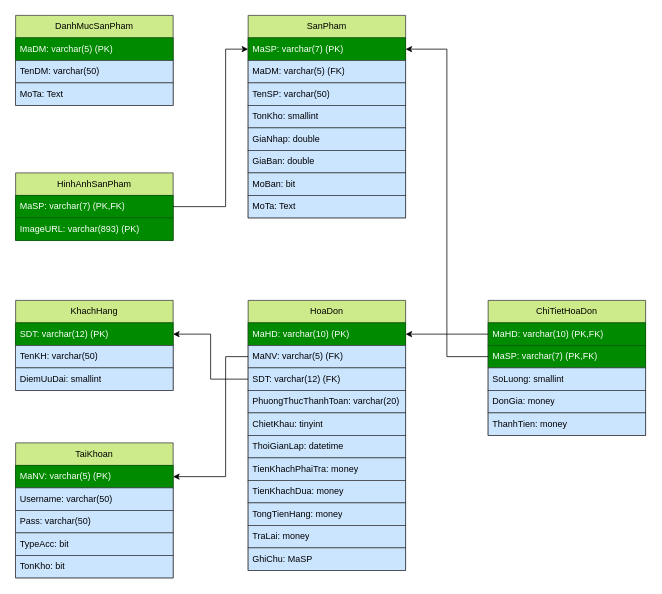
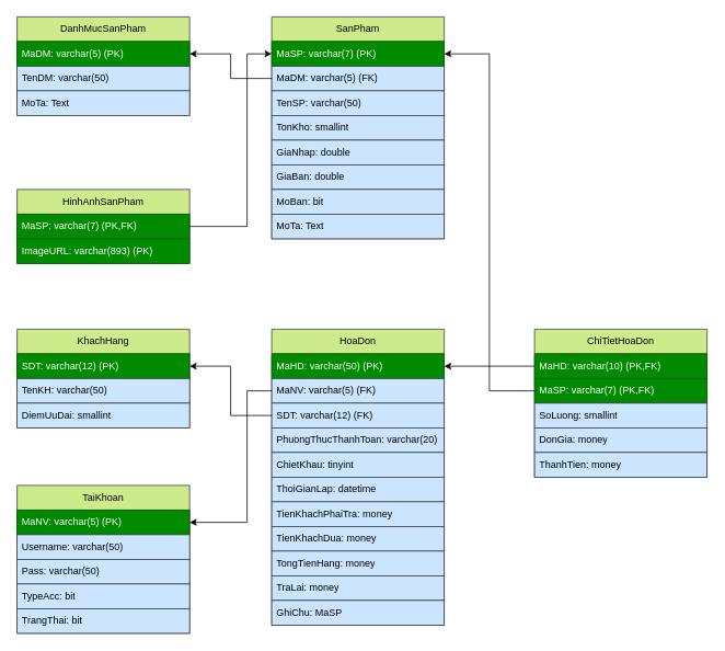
  <mxCell id="0" />
  <mxCell id="1" parent="0" />
  <mxCell id="2" value="HoaDon" style="swimlane;fontStyle=0;childLayout=stackLayout;horizontal=1;startSize=30;horizontalStack=0;resizeParent=1;resizeParentMax=0;resizeLast=0;collapsible=1;marginBottom=0;whiteSpace=wrap;html=1;fillColor=#cdeb8b;strokeColor=#36393d;" parent="1" vertex="1"><mxGeometry x="330" y="400" width="210" height="360" as="geometry" /></mxCell>
- <mxCell id="3" value="MaHD: varchar(10) (PK)" style="text;strokeColor=#005700;fillColor=#008a00;align=left;verticalAlign=middle;spacingLeft=4;spacingRight=4;overflow=hidden;points=[[0,0.5],[1,0.5]];portConstraint=eastwest;rotatable=0;whiteSpace=wrap;html=1;fontColor=#ffffff;" parent="2" vertex="1"><mxGeometry y="30" width="210" height="30" as="geometry" /></mxCell>
+ <mxCell id="3" value="MaHD: varchar(50) (PK)" style="text;strokeColor=#005700;fillColor=#008a00;align=left;verticalAlign=middle;spacingLeft=4;spacingRight=4;overflow=hidden;points=[[0,0.5],[1,0.5]];portConstraint=eastwest;rotatable=0;whiteSpace=wrap;html=1;fontColor=#ffffff;" parent="2" vertex="1"><mxGeometry y="30" width="210" height="30" as="geometry" /></mxCell>
  <mxCell id="4" value="MaNV: varchar(5) (FK)" style="text;strokeColor=#36393d;fillColor=#cce5ff;align=left;verticalAlign=middle;spacingLeft=4;spacingRight=4;overflow=hidden;points=[[0,0.5],[1,0.5]];portConstraint=eastwest;rotatable=0;whiteSpace=wrap;html=1;" parent="2" vertex="1"><mxGeometry y="60" width="210" height="30" as="geometry" /></mxCell>
  <mxCell id="5" value="SDT: varchar(12) (FK)" style="text;strokeColor=#36393d;fillColor=#cce5ff;align=left;verticalAlign=middle;spacingLeft=4;spacingRight=4;overflow=hidden;points=[[0,0.5],[1,0.5]];portConstraint=eastwest;rotatable=0;whiteSpace=wrap;html=1;" parent="2" vertex="1"><mxGeometry y="90" width="210" height="30" as="geometry" /></mxCell>
  <mxCell id="6" value="PhuongThucThanhToan: varchar(20)" style="text;strokeColor=#36393d;fillColor=#cce5ff;align=left;verticalAlign=middle;spacingLeft=4;spacingRight=4;overflow=hidden;points=[[0,0.5],[1,0.5]];portConstraint=eastwest;rotatable=0;whiteSpace=wrap;html=1;" parent="2" vertex="1"><mxGeometry y="120" width="210" height="30" as="geometry" /></mxCell>
  <mxCell id="7" value="ChietKhau: tinyint" style="text;strokeColor=#36393d;fillColor=#cce5ff;align=left;verticalAlign=middle;spacingLeft=4;spacingRight=4;overflow=hidden;points=[[0,0.5],[1,0.5]];portConstraint=eastwest;rotatable=0;whiteSpace=wrap;html=1;" parent="2" vertex="1"><mxGeometry y="150" width="210" height="30" as="geometry" /></mxCell>
  <mxCell id="8" value="ThoiGianLap: datetime" style="text;strokeColor=#36393d;fillColor=#cce5ff;align=left;verticalAlign=middle;spacingLeft=4;spacingRight=4;overflow=hidden;points=[[0,0.5],[1,0.5]];portConstraint=eastwest;rotatable=0;whiteSpace=wrap;html=1;" parent="2" vertex="1"><mxGeometry y="180" width="210" height="30" as="geometry" /></mxCell>
  <mxCell id="9" value="TienKhachPhaiTra: money" style="text;strokeColor=#36393d;fillColor=#cce5ff;align=left;verticalAlign=middle;spacingLeft=4;spacingRight=4;overflow=hidden;points=[[0,0.5],[1,0.5]];portConstraint=eastwest;rotatable=0;whiteSpace=wrap;html=1;" parent="2" vertex="1"><mxGeometry y="210" width="210" height="30" as="geometry" /></mxCell>
  <mxCell id="10" value="TienKhachDua: money" style="text;strokeColor=#36393d;fillColor=#cce5ff;align=left;verticalAlign=middle;spacingLeft=4;spacingRight=4;overflow=hidden;points=[[0,0.5],[1,0.5]];portConstraint=eastwest;rotatable=0;whiteSpace=wrap;html=1;" parent="2" vertex="1"><mxGeometry y="240" width="210" height="30" as="geometry" /></mxCell>
  <mxCell id="11" value="TongTienHang: money" style="text;strokeColor=#36393d;fillColor=#cce5ff;align=left;verticalAlign=middle;spacingLeft=4;spacingRight=4;overflow=hidden;points=[[0,0.5],[1,0.5]];portConstraint=eastwest;rotatable=0;whiteSpace=wrap;html=1;" parent="2" vertex="1"><mxGeometry y="270" width="210" height="30" as="geometry" /></mxCell>
  <mxCell id="12" value="TraLai: money" style="text;strokeColor=#36393d;fillColor=#cce5ff;align=left;verticalAlign=middle;spacingLeft=4;spacingRight=4;overflow=hidden;points=[[0,0.5],[1,0.5]];portConstraint=eastwest;rotatable=0;whiteSpace=wrap;html=1;" parent="2" vertex="1"><mxGeometry y="300" width="210" height="30" as="geometry" /></mxCell>
  <mxCell id="13" value="GhiChu: MaSP" style="text;strokeColor=#36393d;fillColor=#cce5ff;align=left;verticalAlign=middle;spacingLeft=4;spacingRight=4;overflow=hidden;points=[[0,0.5],[1,0.5]];portConstraint=eastwest;rotatable=0;whiteSpace=wrap;html=1;" vertex="1" parent="2"><mxGeometry y="330" width="210" height="30" as="geometry" /></mxCell>
  <mxCell id="14" value="ChiTietHoaDon" style="swimlane;fontStyle=0;childLayout=stackLayout;horizontal=1;startSize=30;horizontalStack=0;resizeParent=1;resizeParentMax=0;resizeLast=0;collapsible=1;marginBottom=0;whiteSpace=wrap;html=1;fillColor=#cdeb8b;strokeColor=#36393d;" parent="1" vertex="1"><mxGeometry x="650" y="400" width="210" height="180" as="geometry" /></mxCell>
  <mxCell id="15" value="MaHD: varchar(10) (PK,FK)" style="text;strokeColor=#005700;fillColor=#008a00;align=left;verticalAlign=middle;spacingLeft=4;spacingRight=4;overflow=hidden;points=[[0,0.5],[1,0.5]];portConstraint=eastwest;rotatable=0;whiteSpace=wrap;html=1;fontColor=#ffffff;" parent="14" vertex="1"><mxGeometry y="30" width="210" height="30" as="geometry" /></mxCell>
  <mxCell id="16" value="MaSP: varchar(7) (PK,FK)" style="text;strokeColor=#005700;fillColor=#008a00;align=left;verticalAlign=middle;spacingLeft=4;spacingRight=4;overflow=hidden;points=[[0,0.5],[1,0.5]];portConstraint=eastwest;rotatable=0;whiteSpace=wrap;html=1;fontColor=#ffffff;" parent="14" vertex="1"><mxGeometry y="60" width="210" height="30" as="geometry" /></mxCell>
  <mxCell id="17" value="SoLuong: smallint" style="text;strokeColor=#36393d;fillColor=#cce5ff;align=left;verticalAlign=middle;spacingLeft=4;spacingRight=4;overflow=hidden;points=[[0,0.5],[1,0.5]];portConstraint=eastwest;rotatable=0;whiteSpace=wrap;html=1;" parent="14" vertex="1"><mxGeometry y="90" width="210" height="30" as="geometry" /></mxCell>
  <mxCell id="18" value="DonGia: money" style="text;strokeColor=#36393d;fillColor=#cce5ff;align=left;verticalAlign=middle;spacingLeft=4;spacingRight=4;overflow=hidden;points=[[0,0.5],[1,0.5]];portConstraint=eastwest;rotatable=0;whiteSpace=wrap;html=1;" parent="14" vertex="1"><mxGeometry y="120" width="210" height="30" as="geometry" /></mxCell>
  <mxCell id="19" value="ThanhTien: money" style="text;strokeColor=#36393d;fillColor=#cce5ff;align=left;verticalAlign=middle;spacingLeft=4;spacingRight=4;overflow=hidden;points=[[0,0.5],[1,0.5]];portConstraint=eastwest;rotatable=0;whiteSpace=wrap;html=1;" parent="14" vertex="1"><mxGeometry y="150" width="210" height="30" as="geometry" /></mxCell>
  <mxCell id="20" style="edgeStyle=orthogonalEdgeStyle;rounded=0;orthogonalLoop=1;jettySize=auto;html=1;exitX=0;exitY=0.5;exitDx=0;exitDy=0;entryX=1;entryY=0.5;entryDx=0;entryDy=0;" parent="1" source="15" target="3" edge="1"><mxGeometry relative="1" as="geometry" /></mxCell>
  <mxCell id="21" value="KhachHang" style="swimlane;fontStyle=0;childLayout=stackLayout;horizontal=1;startSize=30;horizontalStack=0;resizeParent=1;resizeParentMax=0;resizeLast=0;collapsible=1;marginBottom=0;whiteSpace=wrap;html=1;fillColor=#cdeb8b;strokeColor=#36393d;" parent="1" vertex="1"><mxGeometry y="400" width="210" height="120" as="geometry" x="20" /></mxCell>
  <mxCell id="22" value="SDT: varchar(12) (PK)" style="text;strokeColor=#005700;fillColor=#008a00;align=left;verticalAlign=middle;spacingLeft=4;spacingRight=4;overflow=hidden;points=[[0,0.5],[1,0.5]];portConstraint=eastwest;rotatable=0;whiteSpace=wrap;html=1;fontColor=#ffffff;" parent="21" vertex="1"><mxGeometry y="30" width="210" height="30" as="geometry" /></mxCell>
  <mxCell id="23" value="TenKH: varchar(50)" style="text;strokeColor=#36393d;fillColor=#cce5ff;align=left;verticalAlign=middle;spacingLeft=4;spacingRight=4;overflow=hidden;points=[[0,0.5],[1,0.5]];portConstraint=eastwest;rotatable=0;whiteSpace=wrap;html=1;" parent="21" vertex="1"><mxGeometry y="60" width="210" height="30" as="geometry" /></mxCell>
  <mxCell id="24" value="DiemUuDai: smallint" style="text;strokeColor=#36393d;fillColor=#cce5ff;align=left;verticalAlign=middle;spacingLeft=4;spacingRight=4;overflow=hidden;points=[[0,0.5],[1,0.5]];portConstraint=eastwest;rotatable=0;whiteSpace=wrap;html=1;" parent="21" vertex="1"><mxGeometry y="90" width="210" height="30" as="geometry" /></mxCell>
  <mxCell id="25" value="SanPham" style="swimlane;fontStyle=0;childLayout=stackLayout;horizontal=1;startSize=30;horizontalStack=0;resizeParent=1;resizeParentMax=0;resizeLast=0;collapsible=1;marginBottom=0;whiteSpace=wrap;html=1;fillColor=#cdeb8b;strokeColor=#36393d;" parent="1" vertex="1"><mxGeometry x="330" y="20" width="210" height="270" as="geometry" /></mxCell>
  <mxCell id="26" value="MaSP: varchar(7) (PK)" style="text;strokeColor=#005700;fillColor=#008a00;align=left;verticalAlign=middle;spacingLeft=4;spacingRight=4;overflow=hidden;points=[[0,0.5],[1,0.5]];portConstraint=eastwest;rotatable=0;whiteSpace=wrap;html=1;fontColor=#ffffff;" parent="25" vertex="1"><mxGeometry y="30" width="210" height="30" as="geometry" /></mxCell>
  <mxCell id="27" value="MaDM: varchar(5) (FK)" style="text;strokeColor=#36393d;fillColor=#cce5ff;align=left;verticalAlign=middle;spacingLeft=4;spacingRight=4;overflow=hidden;points=[[0,0.5],[1,0.5]];portConstraint=eastwest;rotatable=0;whiteSpace=wrap;html=1;" parent="25" vertex="1"><mxGeometry y="60" width="210" height="30" as="geometry" /></mxCell>
  <mxCell id="28" value="TenSP: varchar(50)" style="text;strokeColor=#36393d;fillColor=#cce5ff;align=left;verticalAlign=middle;spacingLeft=4;spacingRight=4;overflow=hidden;points=[[0,0.5],[1,0.5]];portConstraint=eastwest;rotatable=0;whiteSpace=wrap;html=1;" parent="25" vertex="1"><mxGeometry y="90" width="210" height="30" as="geometry" /></mxCell>
  <mxCell id="29" value="TonKho: smallint" style="text;strokeColor=#36393d;fillColor=#cce5ff;align=left;verticalAlign=middle;spacingLeft=4;spacingRight=4;overflow=hidden;points=[[0,0.5],[1,0.5]];portConstraint=eastwest;rotatable=0;whiteSpace=wrap;html=1;" parent="25" vertex="1"><mxGeometry y="120" width="210" height="30" as="geometry" /></mxCell>
  <mxCell id="30" value="GiaNhap: double" style="text;strokeColor=#36393d;fillColor=#cce5ff;align=left;verticalAlign=middle;spacingLeft=4;spacingRight=4;overflow=hidden;points=[[0,0.5],[1,0.5]];portConstraint=eastwest;rotatable=0;whiteSpace=wrap;html=1;" parent="25" vertex="1"><mxGeometry y="150" width="210" height="30" as="geometry" /></mxCell>
  <mxCell id="31" value="GiaBan: double" style="text;strokeColor=#36393d;fillColor=#cce5ff;align=left;verticalAlign=middle;spacingLeft=4;spacingRight=4;overflow=hidden;points=[[0,0.5],[1,0.5]];portConstraint=eastwest;rotatable=0;whiteSpace=wrap;html=1;" parent="25" vertex="1"><mxGeometry y="180" width="210" height="30" as="geometry" /></mxCell>
  <mxCell id="32" value="MoBan: bit&lt;span style=&quot;caret-color: rgba(0, 0, 0, 0); color: rgba(0, 0, 0, 0); font-family: monospace; font-size: 0px; white-space: nowrap;&quot;&gt;%3CmxGraphModel%3E%3Croot%3E%3CmxCell%20id%3D%220%22%2F%3E%3CmxCell%20id%3D%221%22%20parent%3D%220%22%2F%3E%3CmxCell%20id%3D%222%22%20value%3D%22GiaNhap%3A%20float%22%20style%3D%22text%3BstrokeColor%3D%2336393d%3BfillColor%3D%23cce5ff%3Balign%3Dleft%3BverticalAlign%3Dmiddle%3BspacingLeft%3D4%3BspacingRight%3D4%3Boverflow%3Dhidden%3Bpoints%3D%5B%5B0%2C0.5%5D%2C%5B1%2C0.5%5D%5D%3BportConstraint%3Deastwest%3Brotatable%3D0%3BwhiteSpace%3Dwrap%3Bhtml%3D1%3B%22%20vertex%3D%221%22%20parent%3D%221%22%3E%3CmxGeometry%20x%3D%22310%22%20y%3D%22120%22%20width%3D%22210%22%20height%3D%2230%22%20as%3D%22geometry%22%2F%3E%3C%2FmxCell%3E%3C%2Froot%3E%3C%2FmxGraphMode&lt;/span&gt;" style="text;strokeColor=#36393d;fillColor=#cce5ff;align=left;verticalAlign=middle;spacingLeft=4;spacingRight=4;overflow=hidden;points=[[0,0.5],[1,0.5]];portConstraint=eastwest;rotatable=0;whiteSpace=wrap;html=1;" parent="25" vertex="1"><mxGeometry y="210" width="210" height="30" as="geometry" /></mxCell>
  <mxCell id="33" value="MoTa: Text" style="text;strokeColor=#36393d;fillColor=#cce5ff;align=left;verticalAlign=middle;spacingLeft=4;spacingRight=4;overflow=hidden;points=[[0,0.5],[1,0.5]];portConstraint=eastwest;rotatable=0;whiteSpace=wrap;html=1;" parent="25" vertex="1"><mxGeometry y="240" width="210" height="30" as="geometry" /></mxCell>
  <mxCell id="34" style="edgeStyle=orthogonalEdgeStyle;rounded=0;orthogonalLoop=1;jettySize=auto;html=1;exitX=0;exitY=0.5;exitDx=0;exitDy=0;entryX=1;entryY=0.5;entryDx=0;entryDy=0;" parent="1" source="5" target="22" edge="1"><mxGeometry relative="1" as="geometry" /></mxCell>
  <mxCell id="35" value="TaiKhoan" style="swimlane;fontStyle=0;childLayout=stackLayout;horizontal=1;startSize=30;horizontalStack=0;resizeParent=1;resizeParentMax=0;resizeLast=0;collapsible=1;marginBottom=0;whiteSpace=wrap;html=1;fillColor=#cdeb8b;strokeColor=#36393d;" parent="1" vertex="1"><mxGeometry y="590" width="210" height="180" as="geometry" x="20" /></mxCell>
  <mxCell id="36" value="MaNV: varchar(5) (PK)" style="text;strokeColor=#005700;fillColor=#008a00;align=left;verticalAlign=middle;spacingLeft=4;spacingRight=4;overflow=hidden;points=[[0,0.5],[1,0.5]];portConstraint=eastwest;rotatable=0;whiteSpace=wrap;html=1;fontColor=#ffffff;" parent="35" vertex="1"><mxGeometry y="30" width="210" height="30" as="geometry" /></mxCell>
  <mxCell id="37" value="Username: varchar(50)" style="text;strokeColor=#36393d;fillColor=#cce5ff;align=left;verticalAlign=middle;spacingLeft=4;spacingRight=4;overflow=hidden;points=[[0,0.5],[1,0.5]];portConstraint=eastwest;rotatable=0;whiteSpace=wrap;html=1;" parent="35" vertex="1"><mxGeometry y="60" width="210" height="30" as="geometry" /></mxCell>
  <mxCell id="38" value="Pass: varchar(50)" style="text;strokeColor=#36393d;fillColor=#cce5ff;align=left;verticalAlign=middle;spacingLeft=4;spacingRight=4;overflow=hidden;points=[[0,0.5],[1,0.5]];portConstraint=eastwest;rotatable=0;whiteSpace=wrap;html=1;" parent="35" vertex="1"><mxGeometry y="90" width="210" height="30" as="geometry" /></mxCell>
  <mxCell id="39" value="TypeAcc: bit" style="text;strokeColor=#36393d;fillColor=#cce5ff;align=left;verticalAlign=middle;spacingLeft=4;spacingRight=4;overflow=hidden;points=[[0,0.5],[1,0.5]];portConstraint=eastwest;rotatable=0;whiteSpace=wrap;html=1;" parent="35" vertex="1"><mxGeometry y="120" width="210" height="30" as="geometry" /></mxCell>
- <mxCell id="40" value="TonKho: bit" style="text;strokeColor=#36393d;fillColor=#cce5ff;align=left;verticalAlign=middle;spacingLeft=4;spacingRight=4;overflow=hidden;points=[[0,0.5],[1,0.5]];portConstraint=eastwest;rotatable=0;whiteSpace=wrap;html=1;" parent="35" vertex="1"><mxGeometry y="150" width="210" height="30" as="geometry" /></mxCell>
+ <mxCell id="40" value="TrangThai: bit" style="text;strokeColor=#36393d;fillColor=#cce5ff;align=left;verticalAlign=middle;spacingLeft=4;spacingRight=4;overflow=hidden;points=[[0,0.5],[1,0.5]];portConstraint=eastwest;rotatable=0;whiteSpace=wrap;html=1;" parent="35" vertex="1"><mxGeometry y="150" width="210" height="30" as="geometry" /></mxCell>
  <mxCell id="41" style="edgeStyle=orthogonalEdgeStyle;rounded=0;orthogonalLoop=1;jettySize=auto;html=1;exitX=0;exitY=0.5;exitDx=0;exitDy=0;entryX=1;entryY=0.25;entryDx=0;entryDy=0;" parent="1" source="4" target="35" edge="1"><mxGeometry relative="1" as="geometry"><mxPoint x="290" y="690" as="targetPoint" /><Array as="points"><mxPoint x="300" y="475" /><mxPoint x="300" y="635" /></Array></mxGeometry></mxCell>
  <mxCell id="42" value="DanhMucSanPham" style="swimlane;fontStyle=0;childLayout=stackLayout;horizontal=1;startSize=30;horizontalStack=0;resizeParent=1;resizeParentMax=0;resizeLast=0;collapsible=1;marginBottom=0;whiteSpace=wrap;html=1;fillColor=#cdeb8b;strokeColor=#36393d;" parent="1" vertex="1"><mxGeometry y="20" width="210" height="120" as="geometry" x="20" /></mxCell>
  <mxCell id="43" value="MaDM: varchar(5) (PK)" style="text;strokeColor=#005700;fillColor=#008a00;align=left;verticalAlign=middle;spacingLeft=4;spacingRight=4;overflow=hidden;points=[[0,0.5],[1,0.5]];portConstraint=eastwest;rotatable=0;whiteSpace=wrap;html=1;fontColor=#ffffff;" parent="42" vertex="1"><mxGeometry y="30" width="210" height="30" as="geometry" /></mxCell>
  <mxCell id="44" value="TenDM: varchar(50)" style="text;strokeColor=#36393d;fillColor=#cce5ff;align=left;verticalAlign=middle;spacingLeft=4;spacingRight=4;overflow=hidden;points=[[0,0.5],[1,0.5]];portConstraint=eastwest;rotatable=0;whiteSpace=wrap;html=1;" parent="42" vertex="1"><mxGeometry y="60" width="210" height="30" as="geometry" /></mxCell>
  <mxCell id="45" value="MoTa: Text" style="text;strokeColor=#36393d;fillColor=#cce5ff;align=left;verticalAlign=middle;spacingLeft=4;spacingRight=4;overflow=hidden;points=[[0,0.5],[1,0.5]];portConstraint=eastwest;rotatable=0;whiteSpace=wrap;html=1;" parent="42" vertex="1"><mxGeometry y="90" width="210" height="30" as="geometry" /></mxCell>
  <mxCell id="46" style="edgeStyle=orthogonalEdgeStyle;rounded=0;orthogonalLoop=1;jettySize=auto;html=1;exitX=0;exitY=0.5;exitDx=0;exitDy=0;entryX=1;entryY=0.5;entryDx=0;entryDy=0;" parent="1" source="16" target="26" edge="1"><mxGeometry relative="1" as="geometry" /></mxCell>
+ <mxCell id="47" style="edgeStyle=orthogonalEdgeStyle;rounded=0;orthogonalLoop=1;jettySize=auto;html=1;exitX=0;exitY=0.5;exitDx=0;exitDy=0;entryX=1;entryY=0.5;entryDx=0;entryDy=0;" parent="1" source="27" target="43" edge="1"><mxGeometry relative="1" as="geometry" /></mxCell>
  <mxCell id="48" value="HinhAnhSanPham" style="swimlane;fontStyle=0;childLayout=stackLayout;horizontal=1;startSize=30;horizontalStack=0;resizeParent=1;resizeParentMax=0;resizeLast=0;collapsible=1;marginBottom=0;whiteSpace=wrap;html=1;fillColor=#cdeb8b;strokeColor=#36393d;" vertex="1" parent="1"><mxGeometry y="230" width="210" height="90" as="geometry" x="20" /></mxCell>
  <mxCell id="49" value="MaSP: varchar(7) (PK,FK)" style="text;strokeColor=#005700;fillColor=#008a00;align=left;verticalAlign=middle;spacingLeft=4;spacingRight=4;overflow=hidden;points=[[0,0.5],[1,0.5]];portConstraint=eastwest;rotatable=0;whiteSpace=wrap;html=1;fontColor=#ffffff;" vertex="1" parent="48"><mxGeometry y="30" width="210" height="30" as="geometry" /></mxCell>
  <mxCell id="50" value="ImageURL: varchar(893) (PK)" style="text;strokeColor=#005700;fillColor=#008a00;align=left;verticalAlign=middle;spacingLeft=4;spacingRight=4;overflow=hidden;points=[[0,0.5],[1,0.5]];portConstraint=eastwest;rotatable=0;whiteSpace=wrap;html=1;fontColor=#ffffff;" vertex="1" parent="48"><mxGeometry y="60" width="210" height="30" as="geometry" /></mxCell>
  <mxCell id="51" style="edgeStyle=orthogonalEdgeStyle;rounded=0;orthogonalLoop=1;jettySize=auto;html=1;exitX=1;exitY=0.5;exitDx=0;exitDy=0;entryX=0;entryY=0.5;entryDx=0;entryDy=0;" edge="1" parent="1" source="49" target="26"><mxGeometry relative="1" as="geometry"><Array as="points"><mxPoint x="300" y="275" /><mxPoint x="300" y="65" /></Array></mxGeometry></mxCell>
